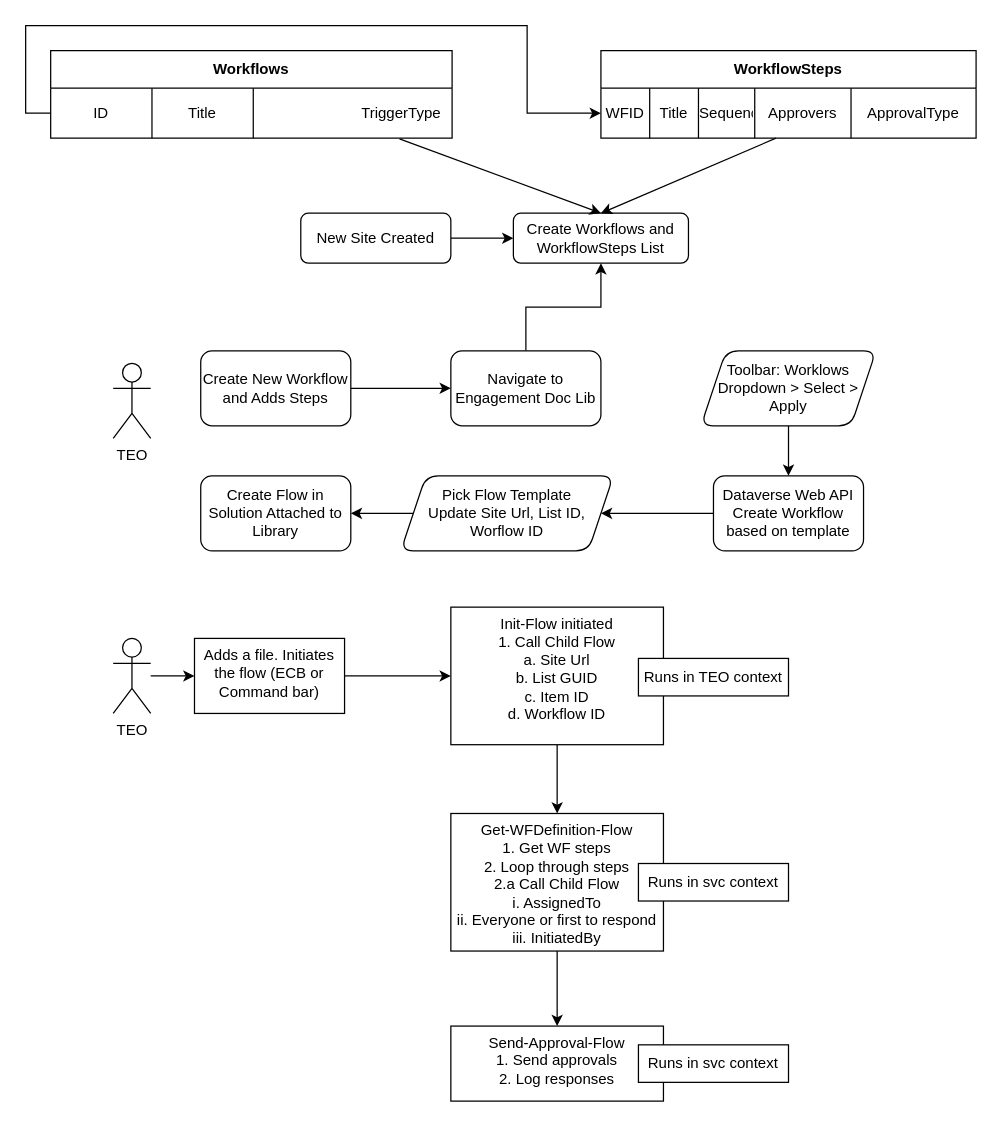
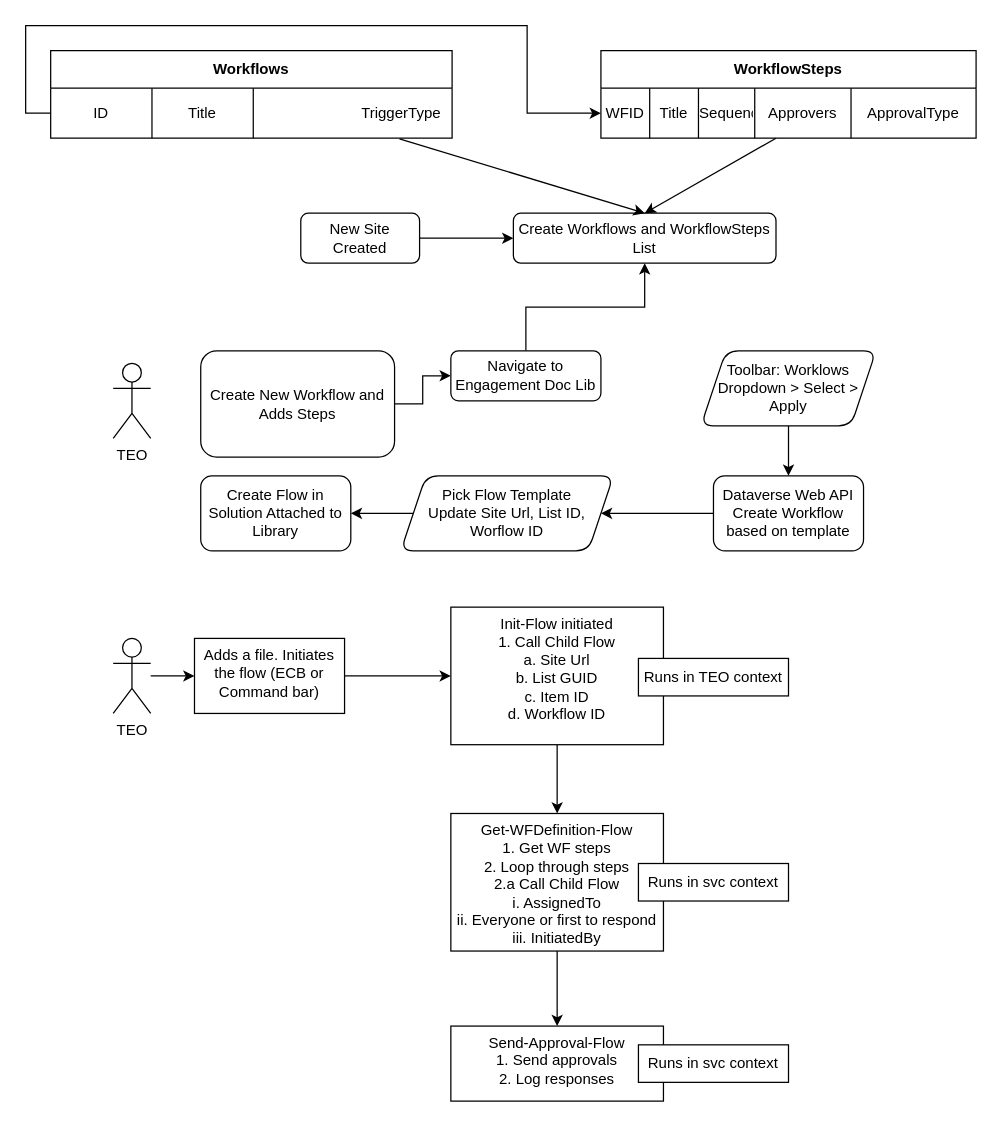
  <mxCell id="0" />
  <mxCell id="1" parent="0" />
  <mxCell id="2" value="" style="edgeStyle=orthogonalEdgeStyle;rounded=0;orthogonalLoop=1;jettySize=auto;html=1;" edge="1" parent="1" source="3" target="4"><mxGeometry relative="1" as="geometry" /></mxCell>
- <mxCell id="3" value="New Site Created" style="rounded=1;whiteSpace=wrap;html=1;fontSize=12;glass=0;strokeWidth=1;shadow=0;" parent="1" vertex="1"><mxGeometry x="240" y="170" width="120" height="40" as="geometry" /></mxCell>
- <mxCell id="4" value="Create Workflows and WorkflowSteps List" style="rounded=1;whiteSpace=wrap;html=1;" vertex="1" parent="1"><mxGeometry x="410" y="170" width="140" height="40" as="geometry" /></mxCell>
+ <mxCell id="3" value="New Site Created" style="rounded=1;whiteSpace=wrap;html=1;fontSize=12;glass=0;strokeWidth=1;shadow=0;" parent="1" vertex="1"><mxGeometry x="240" y="170" width="95" height="40" as="geometry" /></mxCell>
+ <mxCell id="4" value="Create Workflows and WorkflowSteps List" style="rounded=1;whiteSpace=wrap;html=1;" vertex="1" parent="1"><mxGeometry x="410" y="170" width="210" height="40" as="geometry" /></mxCell>
  <mxCell id="5" value="" style="edgeStyle=orthogonalEdgeStyle;rounded=0;orthogonalLoop=1;jettySize=auto;html=1;" edge="1" parent="1" source="6" target="36"><mxGeometry relative="1" as="geometry" /></mxCell>
  <mxCell id="6" value="TEO" style="shape=umlActor;verticalLabelPosition=bottom;verticalAlign=top;html=1;outlineConnect=0;" vertex="1" parent="1"><mxGeometry x="90" y="510" width="30" height="60" as="geometry" /></mxCell>
  <mxCell id="7" value="" style="edgeStyle=orthogonalEdgeStyle;rounded=0;orthogonalLoop=1;jettySize=auto;html=1;" edge="1" parent="1" source="8" target="10"><mxGeometry relative="1" as="geometry" /></mxCell>
- <mxCell id="8" value="Create New Workflow and Adds Steps" style="rounded=1;whiteSpace=wrap;html=1;" vertex="1" parent="1"><mxGeometry x="160" y="280" width="120" height="60" as="geometry" /></mxCell>
+ <mxCell id="8" value="Create New Workflow and Adds Steps" style="rounded=1;whiteSpace=wrap;html=1;" vertex="1" parent="1"><mxGeometry x="160" y="280" width="155" height="85" as="geometry" /></mxCell>
  <mxCell id="9" value="" style="edgeStyle=orthogonalEdgeStyle;rounded=0;orthogonalLoop=1;jettySize=auto;html=1;" edge="1" parent="1" source="10" target="4"><mxGeometry relative="1" as="geometry" /></mxCell>
- <mxCell id="10" value="Navigate to Engagement Doc Lib" style="whiteSpace=wrap;html=1;rounded=1;" vertex="1" parent="1"><mxGeometry x="360" y="280" width="120" height="60" as="geometry" /></mxCell>
+ <mxCell id="10" value="Navigate to Engagement Doc Lib" style="whiteSpace=wrap;html=1;rounded=1;" vertex="1" parent="1"><mxGeometry x="360" y="280" width="120" height="40" as="geometry" /></mxCell>
  <mxCell id="11" value="" style="edgeStyle=orthogonalEdgeStyle;rounded=0;orthogonalLoop=1;jettySize=auto;html=1;" edge="1" parent="1" source="12" target="14"><mxGeometry relative="1" as="geometry" /></mxCell>
  <mxCell id="12" value="Toolbar: Worklows Dropdown &amp;gt; Select &amp;gt; Apply" style="shape=parallelogram;perimeter=parallelogramPerimeter;whiteSpace=wrap;html=1;fixedSize=1;rounded=1;" vertex="1" parent="1"><mxGeometry x="560" y="280" width="140" height="60" as="geometry" /></mxCell>
  <mxCell id="13" value="" style="edgeStyle=orthogonalEdgeStyle;rounded=0;orthogonalLoop=1;jettySize=auto;html=1;" edge="1" parent="1" source="14" target="16"><mxGeometry relative="1" as="geometry" /></mxCell>
  <mxCell id="14" value="Dataverse Web API&lt;br&gt;Create Workflow based on template" style="whiteSpace=wrap;html=1;rounded=1;" vertex="1" parent="1"><mxGeometry x="570" y="380" width="120" height="60" as="geometry" /></mxCell>
  <mxCell id="15" value="" style="edgeStyle=orthogonalEdgeStyle;rounded=0;orthogonalLoop=1;jettySize=auto;html=1;" edge="1" parent="1" source="16" target="17"><mxGeometry relative="1" as="geometry" /></mxCell>
  <mxCell id="16" value="Pick Flow Template&lt;br&gt;Update Site Url, List ID, Worflow ID" style="shape=parallelogram;perimeter=parallelogramPerimeter;whiteSpace=wrap;html=1;fixedSize=1;rounded=1;" vertex="1" parent="1"><mxGeometry x="320" y="380" width="170" height="60" as="geometry" /></mxCell>
  <mxCell id="17" value="Create Flow in Solution Attached to Library" style="whiteSpace=wrap;html=1;rounded=1;" vertex="1" parent="1"><mxGeometry x="160" y="380" width="120" height="60" as="geometry" /></mxCell>
  <mxCell id="18" value="TEO" style="shape=umlActor;verticalLabelPosition=bottom;verticalAlign=top;html=1;outlineConnect=0;" vertex="1" parent="1"><mxGeometry x="90" y="290" width="30" height="60" as="geometry" /></mxCell>
  <mxCell id="19" value="Workflows" style="shape=table;html=1;whiteSpace=wrap;startSize=30;container=1;collapsible=0;childLayout=tableLayout;fontStyle=1;align=center;" vertex="1" parent="1"><mxGeometry x="40" y="40" width="321" height="70" as="geometry" /></mxCell>
  <mxCell id="20" value="" style="shape=partialRectangle;html=1;whiteSpace=wrap;collapsible=0;dropTarget=0;pointerEvents=0;fillColor=none;top=0;left=0;bottom=0;right=0;points=[[0,0.5],[1,0.5]];portConstraint=eastwest;" vertex="1" parent="19"><mxGeometry y="30" width="321" height="40" as="geometry" /></mxCell>
  <mxCell id="21" value="ID" style="shape=partialRectangle;html=1;whiteSpace=wrap;connectable=0;fillColor=none;top=0;left=0;bottom=0;right=0;overflow=hidden;" vertex="1" parent="20"><mxGeometry width="81" height="40" as="geometry" /></mxCell>
  <mxCell id="22" value="Title" style="shape=partialRectangle;html=1;whiteSpace=wrap;connectable=0;fillColor=none;top=0;left=0;bottom=0;right=0;overflow=hidden;" vertex="1" parent="20"><mxGeometry x="81" width="81" height="40" as="geometry" /></mxCell>
  <mxCell id="23" value="TriggerType" style="shape=partialRectangle;html=1;whiteSpace=wrap;connectable=0;fillColor=none;top=0;left=0;bottom=0;right=0;overflow=hidden;" vertex="1" parent="20"><mxGeometry x="240" width="81" height="40" as="geometry" /></mxCell>
  <mxCell id="24" value="WorkflowSteps" style="shape=table;html=1;whiteSpace=wrap;startSize=30;container=1;collapsible=0;childLayout=tableLayout;fontStyle=1;align=center;" vertex="1" parent="1"><mxGeometry x="480" y="40" width="300" height="70" as="geometry" /></mxCell>
  <mxCell id="25" value="" style="shape=partialRectangle;html=1;whiteSpace=wrap;collapsible=0;dropTarget=0;pointerEvents=0;fillColor=none;top=0;left=0;bottom=0;right=0;points=[[0,0.5],[1,0.5]];portConstraint=eastwest;" vertex="1" parent="24"><mxGeometry y="30" width="300" height="40" as="geometry" /></mxCell>
  <mxCell id="26" value="WFID" style="shape=partialRectangle;html=1;whiteSpace=wrap;connectable=0;fillColor=none;top=0;left=0;bottom=0;right=0;overflow=hidden;" vertex="1" parent="25"><mxGeometry width="39" height="40" as="geometry" /></mxCell>
  <mxCell id="27" value="Title" style="shape=partialRectangle;html=1;whiteSpace=wrap;connectable=0;fillColor=none;top=0;left=0;bottom=0;right=0;overflow=hidden;" vertex="1" parent="25"><mxGeometry x="39" width="39" height="40" as="geometry" /></mxCell>
  <mxCell id="28" value="Sequence" style="shape=partialRectangle;html=1;whiteSpace=wrap;connectable=0;fillColor=none;top=0;left=0;bottom=0;right=0;overflow=hidden;" vertex="1" parent="25"><mxGeometry x="78" width="45" height="40" as="geometry" /></mxCell>
  <mxCell id="29" value="Approvers" style="shape=partialRectangle;html=1;whiteSpace=wrap;connectable=0;fillColor=none;top=0;left=0;bottom=0;right=0;overflow=hidden;" vertex="1" parent="25"><mxGeometry x="123" width="77" height="40" as="geometry" /></mxCell>
  <mxCell id="30" value="ApprovalType" style="shape=partialRectangle;html=1;whiteSpace=wrap;connectable=0;fillColor=none;top=0;left=0;bottom=0;right=0;overflow=hidden;" vertex="1" parent="25"><mxGeometry x="200" width="100" height="40" as="geometry" /></mxCell>
  <mxCell id="31" style="edgeStyle=orthogonalEdgeStyle;rounded=0;orthogonalLoop=1;jettySize=auto;html=1;exitX=1;exitY=0.5;exitDx=0;exitDy=0;" edge="1" parent="24" source="25" target="25"><mxGeometry relative="1" as="geometry" /></mxCell>
  <mxCell id="32" style="edgeStyle=orthogonalEdgeStyle;rounded=0;orthogonalLoop=1;jettySize=auto;html=1;exitX=0;exitY=0.5;exitDx=0;exitDy=0;entryX=0;entryY=0.5;entryDx=0;entryDy=0;" edge="1" parent="1" source="20" target="25"><mxGeometry relative="1" as="geometry"><Array as="points"><mxPoint x="20" y="90" /><mxPoint x="20" y="20" /><mxPoint x="421" y="20" /><mxPoint x="421" y="90" /></Array></mxGeometry></mxCell>
  <mxCell id="33" value="" style="endArrow=classic;html=1;entryX=0.5;entryY=0;entryDx=0;entryDy=0;" edge="1" parent="1" target="4"><mxGeometry width="50" height="50" relative="1" as="geometry"><mxPoint x="620" y="110" as="sourcePoint" /><mxPoint x="670" y="60" as="targetPoint" /></mxGeometry></mxCell>
  <mxCell id="34" value="" style="endArrow=classic;html=1;exitX=0.869;exitY=1.013;exitDx=0;exitDy=0;exitPerimeter=0;entryX=0.5;entryY=0;entryDx=0;entryDy=0;" edge="1" parent="1" source="20" target="4"><mxGeometry width="50" height="50" relative="1" as="geometry"><mxPoint x="310" y="370" as="sourcePoint" /><mxPoint x="360" y="320" as="targetPoint" /></mxGeometry></mxCell>
  <mxCell id="35" value="" style="edgeStyle=orthogonalEdgeStyle;rounded=0;orthogonalLoop=1;jettySize=auto;html=1;" edge="1" parent="1" source="36" target="38"><mxGeometry relative="1" as="geometry" /></mxCell>
  <mxCell id="36" value="Adds a file. Initiates the flow (ECB or Command bar)" style="whiteSpace=wrap;html=1;verticalAlign=top;" vertex="1" parent="1"><mxGeometry x="155" y="510" width="120" height="60" as="geometry" /></mxCell>
  <mxCell id="37" value="" style="edgeStyle=orthogonalEdgeStyle;rounded=0;orthogonalLoop=1;jettySize=auto;html=1;" edge="1" parent="1" source="38" target="40"><mxGeometry relative="1" as="geometry" /></mxCell>
  <mxCell id="38" value="Init-Flow initiated&lt;br&gt;1. Call Child Flow&lt;br&gt;a. Site Url&lt;br&gt;b. List GUID&lt;br&gt;c. Item ID&lt;br&gt;d. Workflow ID" style="whiteSpace=wrap;html=1;verticalAlign=top;" vertex="1" parent="1"><mxGeometry x="360" y="485" width="170" height="110" as="geometry" /></mxCell>
  <mxCell id="39" value="" style="edgeStyle=orthogonalEdgeStyle;rounded=0;orthogonalLoop=1;jettySize=auto;html=1;" edge="1" parent="1" source="40" target="41"><mxGeometry relative="1" as="geometry" /></mxCell>
  <mxCell id="40" value="Get-WFDefinition-Flow&lt;br&gt;1. Get WF steps&lt;br&gt;2. Loop through steps&lt;br&gt;2.a Call Child Flow&lt;br&gt;i. AssignedTo&lt;br&gt;ii. Everyone or first to respond&lt;br&gt;iii. InitiatedBy" style="whiteSpace=wrap;html=1;verticalAlign=top;" vertex="1" parent="1"><mxGeometry x="360" y="650" width="170" height="110" as="geometry" /></mxCell>
  <mxCell id="41" value="Send-Approval-Flow&lt;br&gt;1. Send approvals&lt;br&gt;2. Log responses" style="whiteSpace=wrap;html=1;verticalAlign=top;" vertex="1" parent="1"><mxGeometry x="360" y="820" width="170" height="60" as="geometry" /></mxCell>
  <mxCell id="42" value="Runs in svc context" style="rounded=0;whiteSpace=wrap;html=1;" vertex="1" parent="1"><mxGeometry x="510" y="690" width="120" height="30" as="geometry" /></mxCell>
  <mxCell id="43" value="Runs in TEO context" style="rounded=0;whiteSpace=wrap;html=1;" vertex="1" parent="1"><mxGeometry x="510" y="526" width="120" height="30" as="geometry" /></mxCell>
  <mxCell id="44" value="Runs in svc context" style="rounded=0;whiteSpace=wrap;html=1;" vertex="1" parent="1"><mxGeometry x="510" y="835" width="120" height="30" as="geometry" /></mxCell>
